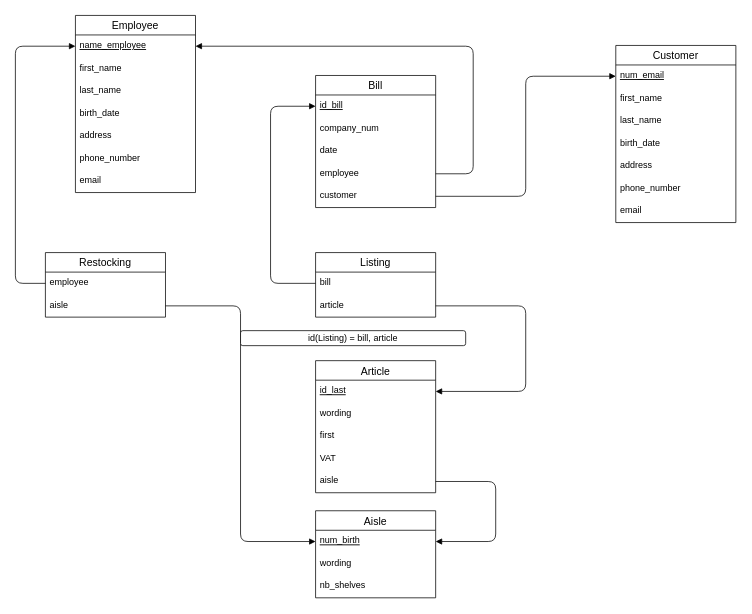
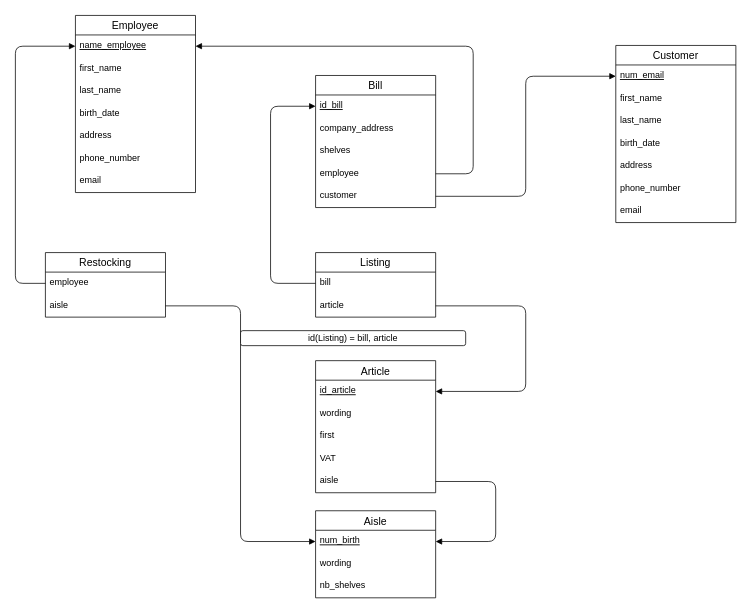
  <mxCell id="0" />
  <mxCell id="1" parent="0" />
  <mxCell id="2" value="Employee" style="swimlane;fontStyle=0;childLayout=stackLayout;horizontal=1;startSize=26;horizontalStack=0;resizeParent=1;resizeParentMax=0;resizeLast=0;collapsible=1;marginBottom=0;align=center;fontSize=14;" vertex="1" parent="1"><mxGeometry x="100" y="20" width="160" height="236" as="geometry" /></mxCell>
  <mxCell id="3" value="name_employee" style="text;strokeColor=none;fillColor=none;spacingLeft=4;spacingRight=4;overflow=hidden;rotatable=0;points=[[0,0.5],[1,0.5]];portConstraint=eastwest;fontSize=12;fontStyle=4" vertex="1" parent="2"><mxGeometry y="26" width="160" height="30" as="geometry" /></mxCell>
  <mxCell id="4" value="first_name" style="text;strokeColor=none;fillColor=none;spacingLeft=4;spacingRight=4;overflow=hidden;rotatable=0;points=[[0,0.5],[1,0.5]];portConstraint=eastwest;fontSize=12;" vertex="1" parent="2"><mxGeometry y="56" width="160" height="30" as="geometry" /></mxCell>
  <mxCell id="5" value="last_name" style="text;strokeColor=none;fillColor=none;spacingLeft=4;spacingRight=4;overflow=hidden;rotatable=0;points=[[0,0.5],[1,0.5]];portConstraint=eastwest;fontSize=12;" vertex="1" parent="2"><mxGeometry y="86" width="160" height="30" as="geometry" /></mxCell>
  <mxCell id="6" value="birth_date" style="text;strokeColor=none;fillColor=none;spacingLeft=4;spacingRight=4;overflow=hidden;rotatable=0;points=[[0,0.5],[1,0.5]];portConstraint=eastwest;fontSize=12;" vertex="1" parent="2"><mxGeometry y="116" width="160" height="30" as="geometry" /></mxCell>
  <mxCell id="7" value="address" style="text;strokeColor=none;fillColor=none;spacingLeft=4;spacingRight=4;overflow=hidden;rotatable=0;points=[[0,0.5],[1,0.5]];portConstraint=eastwest;fontSize=12;" vertex="1" parent="2"><mxGeometry y="146" width="160" height="30" as="geometry" /></mxCell>
  <mxCell id="8" value="phone_number" style="text;strokeColor=none;fillColor=none;spacingLeft=4;spacingRight=4;overflow=hidden;rotatable=0;points=[[0,0.5],[1,0.5]];portConstraint=eastwest;fontSize=12;" vertex="1" parent="2"><mxGeometry y="176" width="160" height="30" as="geometry" /></mxCell>
  <mxCell id="9" value="email" style="text;strokeColor=none;fillColor=none;spacingLeft=4;spacingRight=4;overflow=hidden;rotatable=0;points=[[0,0.5],[1,0.5]];portConstraint=eastwest;fontSize=12;" vertex="1" parent="2"><mxGeometry y="206" width="160" height="30" as="geometry" /></mxCell>
  <mxCell id="10" value="Customer" style="swimlane;fontStyle=0;childLayout=stackLayout;horizontal=1;startSize=26;horizontalStack=0;resizeParent=1;resizeParentMax=0;resizeLast=0;collapsible=1;marginBottom=0;align=center;fontSize=14;" vertex="1" parent="1"><mxGeometry x="820" y="60" width="160" height="236" as="geometry" /></mxCell>
  <mxCell id="11" value="num_email" style="text;strokeColor=none;fillColor=none;spacingLeft=4;spacingRight=4;overflow=hidden;rotatable=0;points=[[0,0.5],[1,0.5]];portConstraint=eastwest;fontSize=12;fontStyle=4" vertex="1" parent="10"><mxGeometry y="26" width="160" height="30" as="geometry" /></mxCell>
  <mxCell id="12" value="first_name" style="text;strokeColor=none;fillColor=none;spacingLeft=4;spacingRight=4;overflow=hidden;rotatable=0;points=[[0,0.5],[1,0.5]];portConstraint=eastwest;fontSize=12;" vertex="1" parent="10"><mxGeometry y="56" width="160" height="30" as="geometry" /></mxCell>
  <mxCell id="13" value="last_name" style="text;strokeColor=none;fillColor=none;spacingLeft=4;spacingRight=4;overflow=hidden;rotatable=0;points=[[0,0.5],[1,0.5]];portConstraint=eastwest;fontSize=12;" vertex="1" parent="10"><mxGeometry y="86" width="160" height="30" as="geometry" /></mxCell>
  <mxCell id="14" value="birth_date" style="text;strokeColor=none;fillColor=none;spacingLeft=4;spacingRight=4;overflow=hidden;rotatable=0;points=[[0,0.5],[1,0.5]];portConstraint=eastwest;fontSize=12;" vertex="1" parent="10"><mxGeometry y="116" width="160" height="30" as="geometry" /></mxCell>
  <mxCell id="15" value="address" style="text;strokeColor=none;fillColor=none;spacingLeft=4;spacingRight=4;overflow=hidden;rotatable=0;points=[[0,0.5],[1,0.5]];portConstraint=eastwest;fontSize=12;" vertex="1" parent="10"><mxGeometry y="146" width="160" height="30" as="geometry" /></mxCell>
  <mxCell id="16" value="phone_number" style="text;strokeColor=none;fillColor=none;spacingLeft=4;spacingRight=4;overflow=hidden;rotatable=0;points=[[0,0.5],[1,0.5]];portConstraint=eastwest;fontSize=12;" vertex="1" parent="10"><mxGeometry y="176" width="160" height="30" as="geometry" /></mxCell>
  <mxCell id="17" value="email" style="text;strokeColor=none;fillColor=none;spacingLeft=4;spacingRight=4;overflow=hidden;rotatable=0;points=[[0,0.5],[1,0.5]];portConstraint=eastwest;fontSize=12;" vertex="1" parent="10"><mxGeometry y="206" width="160" height="30" as="geometry" /></mxCell>
  <mxCell id="18" value="Bill" style="swimlane;fontStyle=0;childLayout=stackLayout;horizontal=1;startSize=26;horizontalStack=0;resizeParent=1;resizeParentMax=0;resizeLast=0;collapsible=1;marginBottom=0;align=center;fontSize=14;" vertex="1" parent="1"><mxGeometry x="420" y="100" width="160" height="176" as="geometry" /></mxCell>
  <mxCell id="19" value="id_bill" style="text;strokeColor=none;fillColor=none;spacingLeft=4;spacingRight=4;overflow=hidden;rotatable=0;points=[[0,0.5],[1,0.5]];portConstraint=eastwest;fontSize=12;fontStyle=4" vertex="1" parent="18"><mxGeometry y="26" width="160" height="30" as="geometry" /></mxCell>
- <mxCell id="20" value="company_num" style="text;strokeColor=none;fillColor=none;spacingLeft=4;spacingRight=4;overflow=hidden;rotatable=0;points=[[0,0.5],[1,0.5]];portConstraint=eastwest;fontSize=12;" vertex="1" parent="18"><mxGeometry y="56" width="160" height="30" as="geometry" /></mxCell>
- <mxCell id="21" value="date" style="text;strokeColor=none;fillColor=none;spacingLeft=4;spacingRight=4;overflow=hidden;rotatable=0;points=[[0,0.5],[1,0.5]];portConstraint=eastwest;fontSize=12;" vertex="1" parent="18"><mxGeometry y="86" width="160" height="30" as="geometry" /></mxCell>
+ <mxCell id="20" value="company_address" style="text;strokeColor=none;fillColor=none;spacingLeft=4;spacingRight=4;overflow=hidden;rotatable=0;points=[[0,0.5],[1,0.5]];portConstraint=eastwest;fontSize=12;" vertex="1" parent="18"><mxGeometry y="56" width="160" height="30" as="geometry" /></mxCell>
+ <mxCell id="21" value="shelves" style="text;strokeColor=none;fillColor=none;spacingLeft=4;spacingRight=4;overflow=hidden;rotatable=0;points=[[0,0.5],[1,0.5]];portConstraint=eastwest;fontSize=12;" vertex="1" parent="18"><mxGeometry y="86" width="160" height="30" as="geometry" /></mxCell>
  <mxCell id="22" value="employee" style="text;strokeColor=none;fillColor=none;spacingLeft=4;spacingRight=4;overflow=hidden;rotatable=0;points=[[0,0.5],[1,0.5]];portConstraint=eastwest;fontSize=12;" vertex="1" parent="18"><mxGeometry y="116" width="160" height="30" as="geometry" /></mxCell>
  <mxCell id="23" value="customer" style="text;strokeColor=none;fillColor=none;spacingLeft=4;spacingRight=4;overflow=hidden;rotatable=0;points=[[0,0.5],[1,0.5]];portConstraint=eastwest;fontSize=12;" vertex="1" parent="18"><mxGeometry y="146" width="160" height="30" as="geometry" /></mxCell>
  <mxCell id="24" value="Article" style="swimlane;fontStyle=0;childLayout=stackLayout;horizontal=1;startSize=26;horizontalStack=0;resizeParent=1;resizeParentMax=0;resizeLast=0;collapsible=1;marginBottom=0;align=center;fontSize=14;" vertex="1" parent="1"><mxGeometry x="420" y="480" width="160" height="176" as="geometry" /></mxCell>
- <mxCell id="25" value="id_last" style="text;strokeColor=none;fillColor=none;spacingLeft=4;spacingRight=4;overflow=hidden;rotatable=0;points=[[0,0.5],[1,0.5]];portConstraint=eastwest;fontSize=12;fontStyle=4" vertex="1" parent="24"><mxGeometry y="26" width="160" height="30" as="geometry" /></mxCell>
+ <mxCell id="25" value="id_article" style="text;strokeColor=none;fillColor=none;spacingLeft=4;spacingRight=4;overflow=hidden;rotatable=0;points=[[0,0.5],[1,0.5]];portConstraint=eastwest;fontSize=12;fontStyle=4" vertex="1" parent="24"><mxGeometry y="26" width="160" height="30" as="geometry" /></mxCell>
  <mxCell id="26" value="wording" style="text;strokeColor=none;fillColor=none;spacingLeft=4;spacingRight=4;overflow=hidden;rotatable=0;points=[[0,0.5],[1,0.5]];portConstraint=eastwest;fontSize=12;" vertex="1" parent="24"><mxGeometry y="56" width="160" height="30" as="geometry" /></mxCell>
  <mxCell id="27" value="first" style="text;strokeColor=none;fillColor=none;spacingLeft=4;spacingRight=4;overflow=hidden;rotatable=0;points=[[0,0.5],[1,0.5]];portConstraint=eastwest;fontSize=12;" vertex="1" parent="24"><mxGeometry y="86" width="160" height="30" as="geometry" /></mxCell>
  <mxCell id="28" value="VAT" style="text;strokeColor=none;fillColor=none;spacingLeft=4;spacingRight=4;overflow=hidden;rotatable=0;points=[[0,0.5],[1,0.5]];portConstraint=eastwest;fontSize=12;" vertex="1" parent="24"><mxGeometry y="116" width="160" height="30" as="geometry" /></mxCell>
  <mxCell id="29" value="aisle" style="text;strokeColor=none;fillColor=none;spacingLeft=4;spacingRight=4;overflow=hidden;rotatable=0;points=[[0,0.5],[1,0.5]];portConstraint=eastwest;fontSize=12;" vertex="1" parent="24"><mxGeometry y="146" width="160" height="30" as="geometry" /></mxCell>
  <mxCell id="30" value="Aisle" style="swimlane;fontStyle=0;childLayout=stackLayout;horizontal=1;startSize=26;horizontalStack=0;resizeParent=1;resizeParentMax=0;resizeLast=0;collapsible=1;marginBottom=0;align=center;fontSize=14;" vertex="1" parent="1"><mxGeometry x="420" y="680" width="160" height="116" as="geometry" /></mxCell>
  <mxCell id="31" value="num_birth" style="text;strokeColor=none;fillColor=none;spacingLeft=4;spacingRight=4;overflow=hidden;rotatable=0;points=[[0,0.5],[1,0.5]];portConstraint=eastwest;fontSize=12;fontStyle=4" vertex="1" parent="30"><mxGeometry y="26" width="160" height="30" as="geometry" /></mxCell>
  <mxCell id="32" value="wording" style="text;strokeColor=none;fillColor=none;spacingLeft=4;spacingRight=4;overflow=hidden;rotatable=0;points=[[0,0.5],[1,0.5]];portConstraint=eastwest;fontSize=12;" vertex="1" parent="30"><mxGeometry y="56" width="160" height="30" as="geometry" /></mxCell>
  <mxCell id="33" value="nb_shelves" style="text;strokeColor=none;fillColor=none;spacingLeft=4;spacingRight=4;overflow=hidden;rotatable=0;points=[[0,0.5],[1,0.5]];portConstraint=eastwest;fontSize=12;" vertex="1" parent="30"><mxGeometry y="86" width="160" height="30" as="geometry" /></mxCell>
  <mxCell id="34" value="" style="endArrow=block;endFill=1;endSize=6;html=1;entryX=1;entryY=0.5;entryDx=0;entryDy=0;edgeStyle=orthogonalEdgeStyle;exitX=1;exitY=0.5;exitDx=0;exitDy=0;" edge="1" parent="1" source="22" target="3"><mxGeometry width="100" relative="1" as="geometry"><mxPoint x="630" y="240" as="sourcePoint" /><mxPoint x="340" y="130" as="targetPoint" /><Array as="points"><mxPoint x="630" y="231" /><mxPoint x="630" y="61" /></Array></mxGeometry></mxCell>
  <mxCell id="35" value="" style="endArrow=block;endFill=1;endSize=6;html=1;exitX=1;exitY=0.5;exitDx=0;exitDy=0;entryX=0;entryY=0.5;entryDx=0;entryDy=0;edgeStyle=orthogonalEdgeStyle;" edge="1" parent="1" source="23" target="11"><mxGeometry width="100" relative="1" as="geometry"><mxPoint x="650" y="230" as="sourcePoint" /><mxPoint x="750" y="230" as="targetPoint" /></mxGeometry></mxCell>
  <mxCell id="36" value="Restocking" style="swimlane;fontStyle=0;childLayout=stackLayout;horizontal=1;startSize=26;horizontalStack=0;resizeParent=1;resizeParentMax=0;resizeLast=0;collapsible=1;marginBottom=0;align=center;fontSize=14;" vertex="1" parent="1"><mxGeometry x="60" y="336" width="160" height="86" as="geometry" /></mxCell>
  <mxCell id="37" value="employee" style="text;strokeColor=none;fillColor=none;spacingLeft=4;spacingRight=4;overflow=hidden;rotatable=0;points=[[0,0.5],[1,0.5]];portConstraint=eastwest;fontSize=12;" vertex="1" parent="36"><mxGeometry y="26" width="160" height="30" as="geometry" /></mxCell>
  <mxCell id="38" value="aisle" style="text;strokeColor=none;fillColor=none;spacingLeft=4;spacingRight=4;overflow=hidden;rotatable=0;points=[[0,0.5],[1,0.5]];portConstraint=eastwest;fontSize=12;" vertex="1" parent="36"><mxGeometry y="56" width="160" height="30" as="geometry" /></mxCell>
  <mxCell id="39" value="" style="endArrow=block;endFill=1;endSize=6;html=1;exitX=0;exitY=0.5;exitDx=0;exitDy=0;entryX=0;entryY=0.5;entryDx=0;entryDy=0;edgeStyle=orthogonalEdgeStyle;" edge="1" parent="1" source="37" target="3"><mxGeometry width="100" relative="1" as="geometry"><mxPoint x="-30" y="290" as="sourcePoint" /><mxPoint x="70" y="290" as="targetPoint" /><Array as="points"><mxPoint x="20" y="377" /><mxPoint x="20" y="61" /></Array></mxGeometry></mxCell>
  <mxCell id="40" value="" style="endArrow=block;endFill=1;endSize=6;html=1;exitX=1;exitY=0.5;exitDx=0;exitDy=0;entryX=0;entryY=0.5;entryDx=0;entryDy=0;edgeStyle=orthogonalEdgeStyle;" edge="1" parent="1" source="38" target="31"><mxGeometry width="100" relative="1" as="geometry"><mxPoint x="270" y="370" as="sourcePoint" /><mxPoint x="370" y="370" as="targetPoint" /></mxGeometry></mxCell>
  <mxCell id="41" value="Listing" style="swimlane;fontStyle=0;childLayout=stackLayout;horizontal=1;startSize=26;horizontalStack=0;resizeParent=1;resizeParentMax=0;resizeLast=0;collapsible=1;marginBottom=0;align=center;fontSize=14;" vertex="1" parent="1"><mxGeometry x="420" y="336" width="160" height="86" as="geometry" /></mxCell>
  <mxCell id="42" value="bill" style="text;strokeColor=none;fillColor=none;spacingLeft=4;spacingRight=4;overflow=hidden;rotatable=0;points=[[0,0.5],[1,0.5]];portConstraint=eastwest;fontSize=12;" vertex="1" parent="41"><mxGeometry y="26" width="160" height="30" as="geometry" /></mxCell>
  <mxCell id="43" value="article" style="text;strokeColor=none;fillColor=none;spacingLeft=4;spacingRight=4;overflow=hidden;rotatable=0;points=[[0,0.5],[1,0.5]];portConstraint=eastwest;fontSize=12;" vertex="1" parent="41"><mxGeometry y="56" width="160" height="30" as="geometry" /></mxCell>
  <mxCell id="44" value="id(Listing) = bill, article" style="shape=ext;rounded=1;html=1;whiteSpace=wrap;" vertex="1" parent="1"><mxGeometry x="320" y="440" width="300" height="20" as="geometry" /></mxCell>
  <mxCell id="45" value="" style="endArrow=block;endFill=1;endSize=6;html=1;edgeStyle=orthogonalEdgeStyle;entryX=0;entryY=0.5;entryDx=0;entryDy=0;exitX=0;exitY=0.5;exitDx=0;exitDy=0;" edge="1" parent="1" source="42" target="19"><mxGeometry width="100" relative="1" as="geometry"><mxPoint x="380" y="377" as="sourcePoint" /><mxPoint x="800" y="520" as="targetPoint" /><Array as="points"><mxPoint x="360" y="377" /><mxPoint x="360" y="141" /></Array></mxGeometry></mxCell>
  <mxCell id="46" value="" style="endArrow=block;endFill=1;endSize=6;html=1;edgeStyle=orthogonalEdgeStyle;exitX=1;exitY=0.5;exitDx=0;exitDy=0;entryX=1;entryY=0.5;entryDx=0;entryDy=0;" edge="1" parent="1" source="43" target="25"><mxGeometry width="100" relative="1" as="geometry"><mxPoint x="730" y="390" as="sourcePoint" /><mxPoint x="830" y="390" as="targetPoint" /><Array as="points"><mxPoint x="700" y="407" /><mxPoint x="700" y="521" /></Array></mxGeometry></mxCell>
  <mxCell id="47" value="" style="endArrow=block;endFill=1;endSize=6;html=1;edgeStyle=orthogonalEdgeStyle;exitX=1;exitY=0.5;exitDx=0;exitDy=0;entryX=1;entryY=0.5;entryDx=0;entryDy=0;" edge="1" parent="1" source="29" target="31"><mxGeometry width="100" relative="1" as="geometry"><mxPoint x="780" y="800" as="sourcePoint" /><mxPoint x="880" y="800" as="targetPoint" /><Array as="points"><mxPoint x="660" y="641" /><mxPoint x="660" y="721" /></Array></mxGeometry></mxCell>
